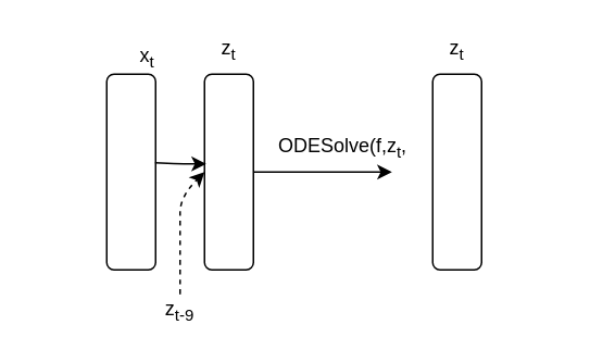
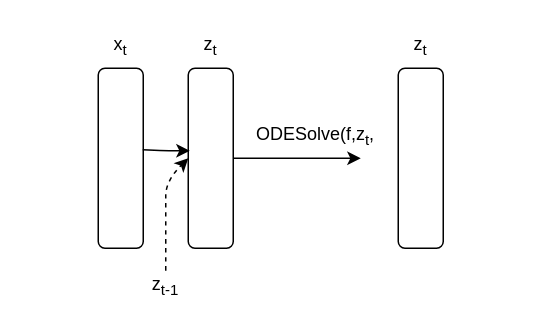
  <mxCell id="0" />
  <mxCell id="1" parent="0" />
  <mxCell id="2" value="" style="rounded=1;whiteSpace=wrap;html=1;rotation=90;" vertex="1" parent="1"><mxGeometry x="20" y="90" width="120" height="30" as="geometry" /></mxCell>
- <mxCell id="3" value="x&lt;sub&gt;t&lt;/sub&gt;" style="text;html=1;strokeColor=none;fillColor=none;align=center;verticalAlign=middle;whiteSpace=wrap;rounded=0;" vertex="1" parent="1"><mxGeometry x="70" y="25" width="40" height="20" as="geometry" /></mxCell>
+ <mxCell id="3" value="x&lt;sub&gt;t&lt;/sub&gt;" style="text;html=1;strokeColor=none;fillColor=none;align=center;verticalAlign=middle;whiteSpace=wrap;rounded=0;" vertex="1" parent="1"><mxGeometry x="60" y="20" width="40" height="20" as="geometry" /></mxCell>
  <mxCell id="4" value="" style="rounded=1;whiteSpace=wrap;html=1;rotation=90;" vertex="1" parent="1"><mxGeometry x="80" y="90" width="120" height="30" as="geometry" /></mxCell>
  <mxCell id="5" value="z&lt;sub&gt;t&lt;/sub&gt;" style="text;html=1;strokeColor=none;fillColor=none;align=center;verticalAlign=middle;whiteSpace=wrap;rounded=0;" vertex="1" parent="1"><mxGeometry x="120" y="20" width="40" height="20" as="geometry" /></mxCell>
  <mxCell id="6" value="" style="endArrow=classic;html=1;exitX=0.453;exitY=0.011;exitDx=0;exitDy=0;exitPerimeter=0;" edge="1" parent="1" source="2"><mxGeometry width="50" height="50" relative="1" as="geometry"><mxPoint x="170" y="240" as="sourcePoint" /><mxPoint x="126" y="100" as="targetPoint" /><Array as="points"><mxPoint x="110" y="100" /></Array></mxGeometry></mxCell>
  <mxCell id="7" value="" style="curved=1;endArrow=classic;html=1;entryX=0.5;entryY=1;entryDx=0;entryDy=0;dashed=1;" edge="1" parent="1" target="4"><mxGeometry width="50" height="50" relative="1" as="geometry"><mxPoint x="110" y="180" as="sourcePoint" /><mxPoint x="120" y="110" as="targetPoint" /><Array as="points"><mxPoint x="110" y="140" /><mxPoint x="110" y="120" /></Array></mxGeometry></mxCell>
- <mxCell id="8" value="z&lt;sub&gt;t-9&lt;/sub&gt;" style="text;html=1;strokeColor=none;fillColor=none;align=center;verticalAlign=middle;whiteSpace=wrap;rounded=0;" vertex="1" parent="1"><mxGeometry x="90" y="180" width="40" height="20" as="geometry" /></mxCell>
+ <mxCell id="8" value="z&lt;sub&gt;t-1&lt;/sub&gt;" style="text;html=1;strokeColor=none;fillColor=none;align=center;verticalAlign=middle;whiteSpace=wrap;rounded=0;" vertex="1" parent="1"><mxGeometry x="90" y="180" width="40" height="20" as="geometry" /></mxCell>
  <mxCell id="9" value="" style="curved=1;endArrow=classic;html=1;exitX=0.5;exitY=0;exitDx=0;exitDy=0;" edge="1" parent="1" source="4"><mxGeometry width="50" height="50" relative="1" as="geometry"><mxPoint x="190" y="110" as="sourcePoint" /><mxPoint x="240" y="105" as="targetPoint" /><Array as="points" /></mxGeometry></mxCell>
  <mxCell id="10" value="" style="rounded=1;whiteSpace=wrap;html=1;rotation=90;" vertex="1" parent="1"><mxGeometry x="220" y="90" width="120" height="30" as="geometry" /></mxCell>
  <mxCell id="11" value="ODESolve(f,z&lt;sub&gt;t&lt;/sub&gt;," style="text;html=1;strokeColor=none;fillColor=none;align=center;verticalAlign=middle;whiteSpace=wrap;rounded=0;" vertex="1" parent="1"><mxGeometry x="170" y="80" width="80" height="20" as="geometry" /></mxCell>
  <mxCell id="12" value="z&lt;sub&gt;t&lt;/sub&gt;" style="text;html=1;strokeColor=none;fillColor=none;align=center;verticalAlign=middle;whiteSpace=wrap;rounded=0;" vertex="1" parent="1"><mxGeometry x="260" y="20" width="40" height="20" as="geometry" /></mxCell>
